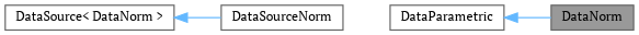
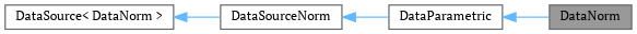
  digraph {
    fontname="PT Serif"
    rankdir=LR
    node [color=gray40 fillcolor=white fontname="PT Serif" fontsize=10 shape=box style=filled]
    edge [color=steelblue1 dir=back fontname="PT Serif" fontsize=10 labelfontname=Helvetica labelfontsize=10 style=solid]
    n1 [fillcolor=grey60 fontcolor=black height=0.2 label=DataNorm width=0.4]
    n2 [height=0.2 label=DataParametric width=0.4]
    n3 [height=0.2 label=DataSourceNorm width=0.4]
    n4 [height=0.2 label="DataSource\< DataNorm \>" width=0.4]
    n2 -> n1
+   n3 -> n2
    n4 -> n3
  }
